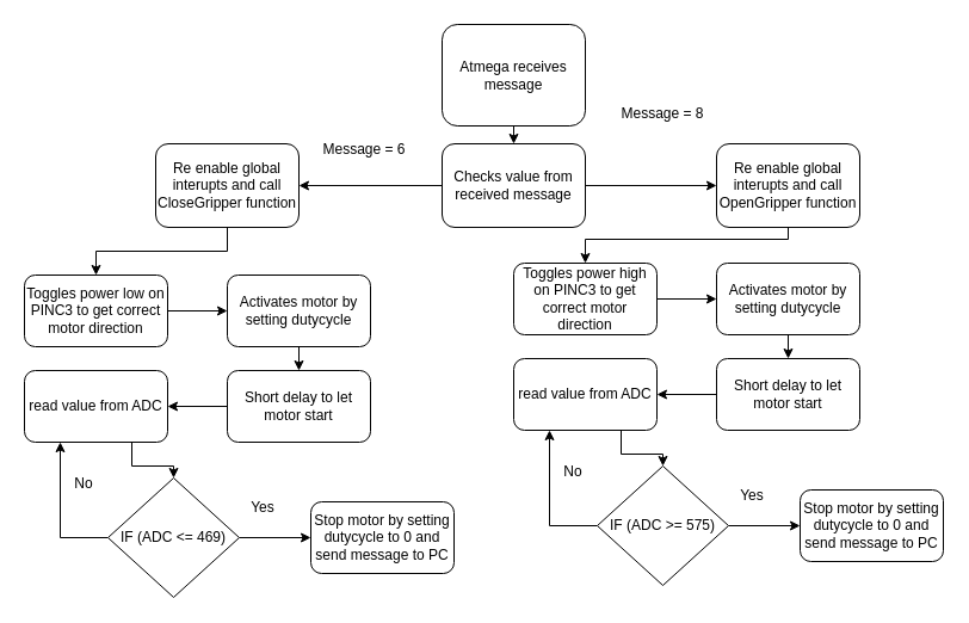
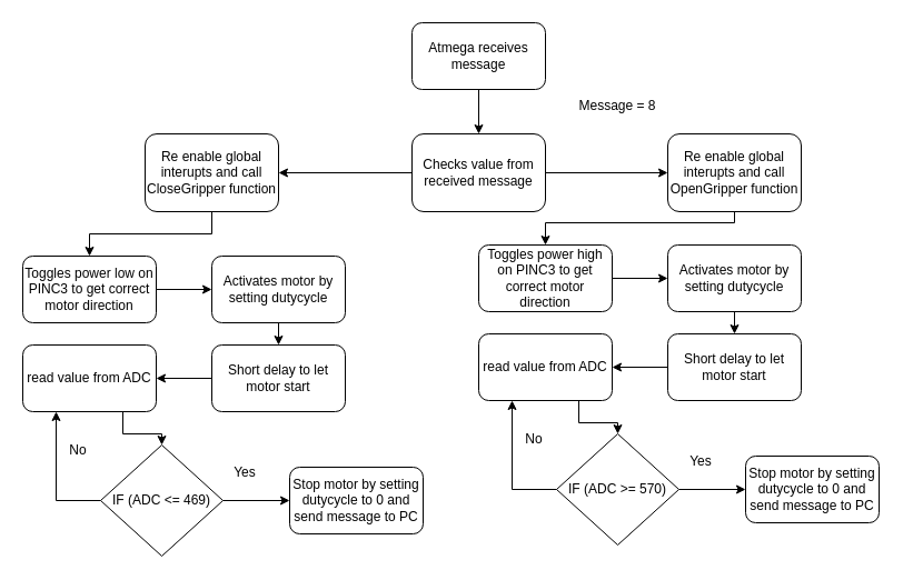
  <mxCell id="0" />
  <mxCell id="1" parent="0" />
  <mxCell id="2" style="edgeStyle=orthogonalEdgeStyle;rounded=0;orthogonalLoop=1;jettySize=auto;html=1;exitX=0.5;exitY=1;exitDx=0;exitDy=0;entryX=0.5;entryY=0;entryDx=0;entryDy=0;" edge="1" parent="1" source="3" target="6"><mxGeometry relative="1" as="geometry" /></mxCell>
- <mxCell id="3" value="Atmega receives message" style="rounded=1;whiteSpace=wrap;html=1;" vertex="1" parent="1"><mxGeometry x="370" y="20" width="120" height="85" as="geometry" /></mxCell>
+ <mxCell id="3" value="Atmega receives message" style="rounded=1;whiteSpace=wrap;html=1;" vertex="1" parent="1"><mxGeometry x="370" y="20" width="120" height="60" as="geometry" /></mxCell>
  <mxCell id="4" style="edgeStyle=orthogonalEdgeStyle;rounded=0;orthogonalLoop=1;jettySize=auto;html=1;exitX=0;exitY=0.5;exitDx=0;exitDy=0;entryX=1;entryY=0.5;entryDx=0;entryDy=0;" edge="1" parent="1" source="6" target="8"><mxGeometry relative="1" as="geometry" /></mxCell>
  <mxCell id="5" style="edgeStyle=orthogonalEdgeStyle;rounded=0;orthogonalLoop=1;jettySize=auto;html=1;exitX=1;exitY=0.5;exitDx=0;exitDy=0;entryX=0;entryY=0.5;entryDx=0;entryDy=0;" edge="1" parent="1" source="6" target="12"><mxGeometry relative="1" as="geometry" /></mxCell>
  <mxCell id="6" value="Checks value from received message" style="rounded=1;whiteSpace=wrap;html=1;" vertex="1" parent="1"><mxGeometry x="370" y="120" width="120" height="70" as="geometry" /></mxCell>
  <mxCell id="7" style="edgeStyle=orthogonalEdgeStyle;rounded=0;orthogonalLoop=1;jettySize=auto;html=1;exitX=0.5;exitY=1;exitDx=0;exitDy=0;entryX=0.5;entryY=0;entryDx=0;entryDy=0;" edge="1" parent="1" source="8" target="14"><mxGeometry relative="1" as="geometry" /></mxCell>
  <mxCell id="8" value="Re enable global interupts and call CloseGripper function" style="rounded=1;whiteSpace=wrap;html=1;" vertex="1" parent="1"><mxGeometry x="130" y="120" width="120" height="70" as="geometry" /></mxCell>
- <mxCell id="9" value="Message = 6" style="text;html=1;align=center;verticalAlign=middle;whiteSpace=wrap;rounded=0;" vertex="1" parent="1"><mxGeometry x="260" y="110" width="90" height="30" as="geometry" /></mxCell>
  <mxCell id="10" value="Message = 8" style="text;html=1;align=center;verticalAlign=middle;whiteSpace=wrap;rounded=0;" vertex="1" parent="1"><mxGeometry x="510" y="80" width="90" height="30" as="geometry" /></mxCell>
  <mxCell id="11" style="edgeStyle=orthogonalEdgeStyle;rounded=0;orthogonalLoop=1;jettySize=auto;html=1;exitX=0.5;exitY=1;exitDx=0;exitDy=0;entryX=0.5;entryY=0;entryDx=0;entryDy=0;" edge="1" parent="1" source="12" target="27"><mxGeometry relative="1" as="geometry"><Array as="points"><mxPoint x="660" y="200" /><mxPoint x="490" y="200" /></Array></mxGeometry></mxCell>
  <mxCell id="12" value="Re enable global interupts and call OpenGripper function" style="rounded=1;whiteSpace=wrap;html=1;" vertex="1" parent="1"><mxGeometry x="600" y="120" width="120" height="70" as="geometry" /></mxCell>
  <mxCell id="13" style="edgeStyle=orthogonalEdgeStyle;rounded=0;orthogonalLoop=1;jettySize=auto;html=1;exitX=1;exitY=0.5;exitDx=0;exitDy=0;entryX=0;entryY=0.5;entryDx=0;entryDy=0;" edge="1" parent="1" source="14" target="16"><mxGeometry relative="1" as="geometry" /></mxCell>
  <mxCell id="14" value="Toggles power low on PINC3 to get correct motor direction" style="rounded=1;whiteSpace=wrap;html=1;" vertex="1" parent="1"><mxGeometry x="20" y="230" width="120" height="60" as="geometry" /></mxCell>
  <mxCell id="15" style="edgeStyle=orthogonalEdgeStyle;rounded=0;orthogonalLoop=1;jettySize=auto;html=1;exitX=0.5;exitY=1;exitDx=0;exitDy=0;entryX=0.5;entryY=0;entryDx=0;entryDy=0;" edge="1" parent="1" source="16" target="23"><mxGeometry relative="1" as="geometry" /></mxCell>
  <mxCell id="16" value="Activates motor by setting dutycycle" style="rounded=1;whiteSpace=wrap;html=1;" vertex="1" parent="1"><mxGeometry x="190" y="230" width="120" height="60" as="geometry" /></mxCell>
  <mxCell id="17" style="edgeStyle=orthogonalEdgeStyle;rounded=0;orthogonalLoop=1;jettySize=auto;html=1;exitX=0.75;exitY=1;exitDx=0;exitDy=0;entryX=0.5;entryY=0;entryDx=0;entryDy=0;" edge="1" parent="1" source="18" target="21"><mxGeometry relative="1" as="geometry" /></mxCell>
  <mxCell id="18" value="read value from ADC" style="rounded=1;whiteSpace=wrap;html=1;" vertex="1" parent="1"><mxGeometry x="20" y="310" width="120" height="60" as="geometry" /></mxCell>
  <mxCell id="19" style="edgeStyle=orthogonalEdgeStyle;rounded=0;orthogonalLoop=1;jettySize=auto;html=1;exitX=0;exitY=0.5;exitDx=0;exitDy=0;entryX=0.25;entryY=1;entryDx=0;entryDy=0;" edge="1" parent="1" source="21" target="18"><mxGeometry relative="1" as="geometry" /></mxCell>
  <mxCell id="20" style="edgeStyle=orthogonalEdgeStyle;rounded=0;orthogonalLoop=1;jettySize=auto;html=1;exitX=1;exitY=0.5;exitDx=0;exitDy=0;entryX=0;entryY=0.5;entryDx=0;entryDy=0;" edge="1" parent="1" source="21" target="25"><mxGeometry relative="1" as="geometry" /></mxCell>
  <mxCell id="21" value="IF (ADC &amp;lt;= 469)" style="rhombus;whiteSpace=wrap;html=1;" vertex="1" parent="1"><mxGeometry x="90" y="400" width="110" height="100" as="geometry" /></mxCell>
  <mxCell id="22" style="edgeStyle=orthogonalEdgeStyle;rounded=0;orthogonalLoop=1;jettySize=auto;html=1;exitX=0;exitY=0.5;exitDx=0;exitDy=0;entryX=1;entryY=0.5;entryDx=0;entryDy=0;" edge="1" parent="1" source="23" target="18"><mxGeometry relative="1" as="geometry" /></mxCell>
  <mxCell id="23" value="Short delay to let motor start" style="rounded=1;whiteSpace=wrap;html=1;" vertex="1" parent="1"><mxGeometry x="190" y="310" width="120" height="60" as="geometry" /></mxCell>
  <mxCell id="24" value="No" style="text;html=1;align=center;verticalAlign=middle;whiteSpace=wrap;rounded=0;" vertex="1" parent="1"><mxGeometry x="40" y="390" width="60" height="30" as="geometry" /></mxCell>
  <mxCell id="25" value="Stop motor by setting dutycycle to 0 and send message to PC" style="rounded=1;whiteSpace=wrap;html=1;" vertex="1" parent="1"><mxGeometry x="260" y="420" width="120" height="60" as="geometry" /></mxCell>
  <mxCell id="26" style="edgeStyle=orthogonalEdgeStyle;rounded=0;orthogonalLoop=1;jettySize=auto;html=1;exitX=1;exitY=0.5;exitDx=0;exitDy=0;entryX=0;entryY=0.5;entryDx=0;entryDy=0;" edge="1" parent="1" source="27" target="29"><mxGeometry relative="1" as="geometry" /></mxCell>
  <mxCell id="27" value="Toggles power high on PINC3 to get correct motor direction" style="rounded=1;whiteSpace=wrap;html=1;" vertex="1" parent="1"><mxGeometry x="430" y="220" width="120" height="60" as="geometry" /></mxCell>
  <mxCell id="28" style="edgeStyle=orthogonalEdgeStyle;rounded=0;orthogonalLoop=1;jettySize=auto;html=1;exitX=0.5;exitY=1;exitDx=0;exitDy=0;entryX=0.5;entryY=0;entryDx=0;entryDy=0;" edge="1" parent="1" source="29" target="36"><mxGeometry relative="1" as="geometry" /></mxCell>
  <mxCell id="29" value="Activates motor by setting dutycycle" style="rounded=1;whiteSpace=wrap;html=1;" vertex="1" parent="1"><mxGeometry x="600" y="220" width="120" height="60" as="geometry" /></mxCell>
  <mxCell id="30" style="edgeStyle=orthogonalEdgeStyle;rounded=0;orthogonalLoop=1;jettySize=auto;html=1;exitX=0.75;exitY=1;exitDx=0;exitDy=0;entryX=0.5;entryY=0;entryDx=0;entryDy=0;" edge="1" parent="1" source="31" target="34"><mxGeometry relative="1" as="geometry" /></mxCell>
  <mxCell id="31" value="read value from ADC" style="rounded=1;whiteSpace=wrap;html=1;" vertex="1" parent="1"><mxGeometry x="430" y="300" width="120" height="60" as="geometry" /></mxCell>
  <mxCell id="32" style="edgeStyle=orthogonalEdgeStyle;rounded=0;orthogonalLoop=1;jettySize=auto;html=1;exitX=0;exitY=0.5;exitDx=0;exitDy=0;entryX=0.25;entryY=1;entryDx=0;entryDy=0;" edge="1" parent="1" source="34" target="31"><mxGeometry relative="1" as="geometry" /></mxCell>
  <mxCell id="33" style="edgeStyle=orthogonalEdgeStyle;rounded=0;orthogonalLoop=1;jettySize=auto;html=1;exitX=1;exitY=0.5;exitDx=0;exitDy=0;entryX=0;entryY=0.5;entryDx=0;entryDy=0;" edge="1" parent="1" source="34" target="38"><mxGeometry relative="1" as="geometry" /></mxCell>
- <mxCell id="34" value="IF (ADC &amp;gt;= 575)" style="rhombus;whiteSpace=wrap;html=1;" vertex="1" parent="1"><mxGeometry x="500" y="390" width="110" height="100" as="geometry" /></mxCell>
+ <mxCell id="34" value="IF (ADC &amp;gt;= 570)" style="rhombus;whiteSpace=wrap;html=1;" vertex="1" parent="1"><mxGeometry x="500" y="390" width="110" height="100" as="geometry" /></mxCell>
  <mxCell id="35" style="edgeStyle=orthogonalEdgeStyle;rounded=0;orthogonalLoop=1;jettySize=auto;html=1;exitX=0;exitY=0.5;exitDx=0;exitDy=0;entryX=1;entryY=0.5;entryDx=0;entryDy=0;" edge="1" parent="1" source="36" target="31"><mxGeometry relative="1" as="geometry" /></mxCell>
  <mxCell id="36" value="Short delay to let motor start" style="rounded=1;whiteSpace=wrap;html=1;" vertex="1" parent="1"><mxGeometry x="600" y="300" width="120" height="60" as="geometry" /></mxCell>
  <mxCell id="37" value="No" style="text;html=1;align=center;verticalAlign=middle;whiteSpace=wrap;rounded=0;" vertex="1" parent="1"><mxGeometry x="450" y="380" width="60" height="30" as="geometry" /></mxCell>
  <mxCell id="38" value="Stop motor by setting dutycycle to 0 and send message to PC" style="rounded=1;whiteSpace=wrap;html=1;" vertex="1" parent="1"><mxGeometry x="670" y="410" width="120" height="60" as="geometry" /></mxCell>
  <mxCell id="39" value="Yes" style="text;html=1;align=center;verticalAlign=middle;whiteSpace=wrap;rounded=0;" vertex="1" parent="1"><mxGeometry x="190" y="410" width="60" height="30" as="geometry" /></mxCell>
  <mxCell id="40" value="Yes" style="text;html=1;align=center;verticalAlign=middle;whiteSpace=wrap;rounded=0;" vertex="1" parent="1"><mxGeometry x="600" y="400" width="60" height="30" as="geometry" /></mxCell>
